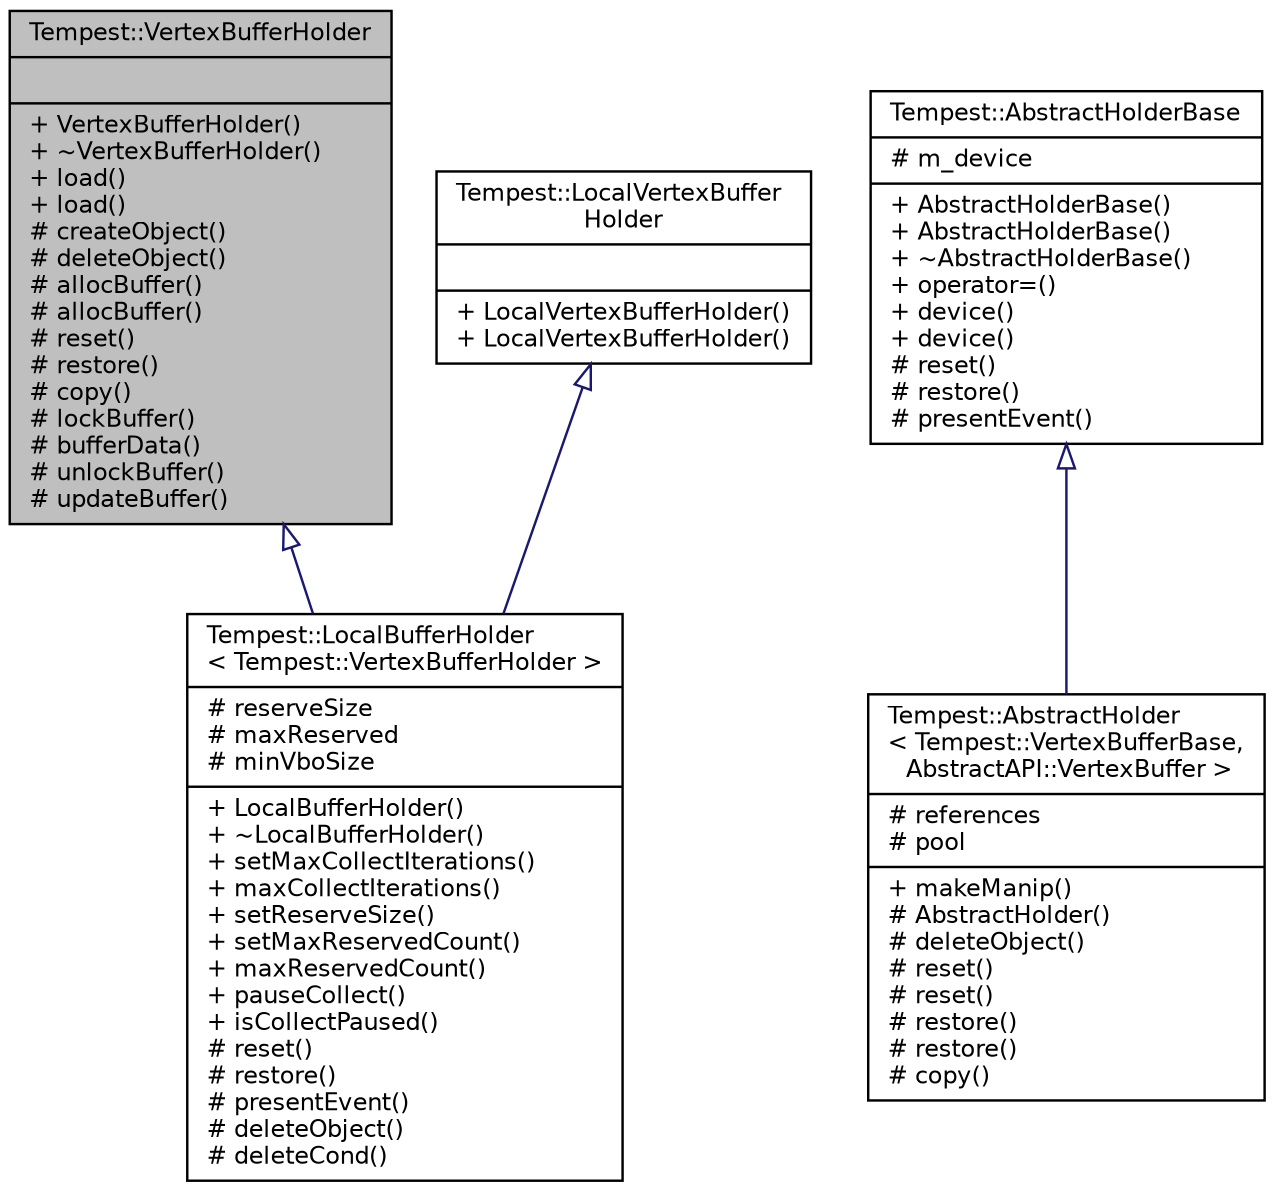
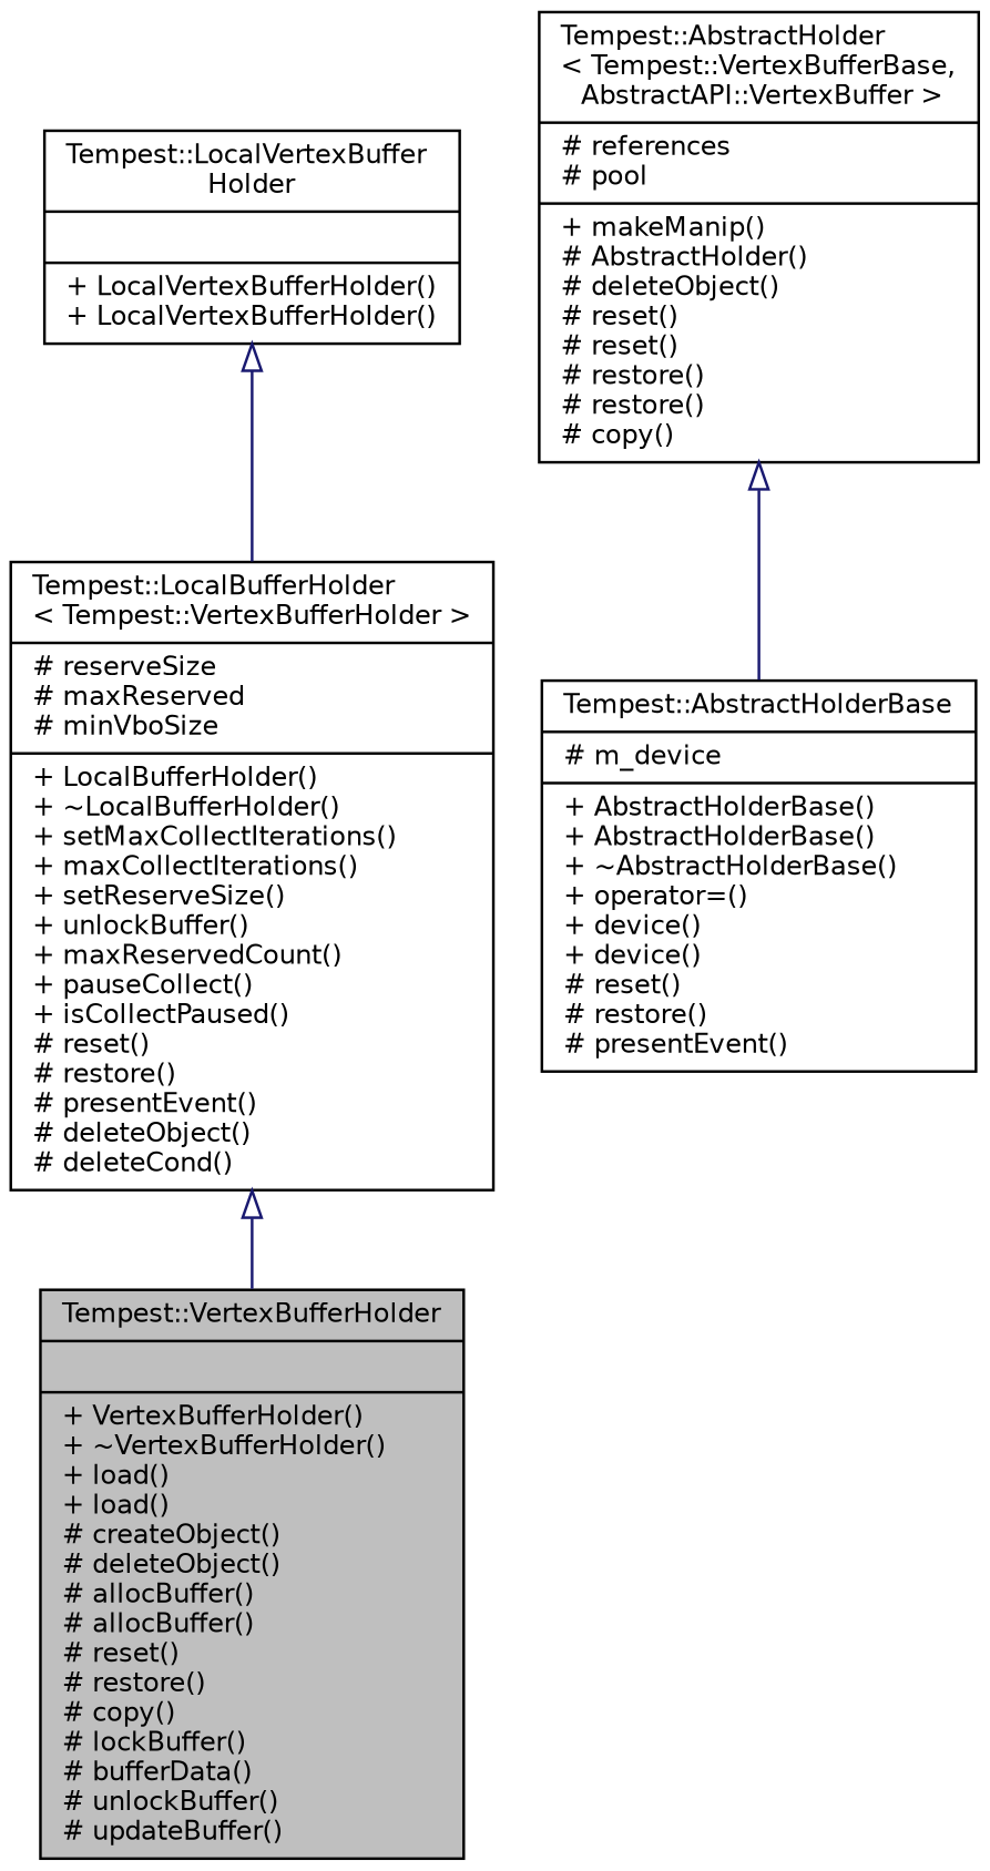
  digraph {
    node [color=black fillcolor=white fontname=Helvetica fontsize=10 shape=record style=filled]
    edge [arrowtail=onormal color=midnightblue dir=back fontname=Helvetica fontsize=10 labelfontname=Helvetica labelfontsize=10 style=solid]
    n1 [fillcolor=grey75 fontcolor=black height=0.2 label="{Tempest::VertexBufferHolder\n||+ VertexBufferHolder()\l+ ~VertexBufferHolder()\l+ load()\l+ load()\l# createObject()\l# deleteObject()\l# allocBuffer()\l# allocBuffer()\l# reset()\l# restore()\l# copy()\l# lockBuffer()\l# bufferData()\l# unlockBuffer()\l# updateBuffer()\l}" width=0.4]
-   n2 [height=0.2 label="{Tempest::LocalBufferHolder\l\< Tempest::VertexBufferHolder \>\n|# reserveSize\l# maxReserved\l# minVboSize\l|+ LocalBufferHolder()\l+ ~LocalBufferHolder()\l+ setMaxCollectIterations()\l+ maxCollectIterations()\l+ setReserveSize()\l+ setMaxReservedCount()\l+ maxReservedCount()\l+ pauseCollect()\l+ isCollectPaused()\l# reset()\l# restore()\l# presentEvent()\l# deleteObject()\l# deleteCond()\l}" width=0.4]
+   n2 [height=0.2 label="{Tempest::LocalBufferHolder\l\< Tempest::VertexBufferHolder \>\n|# reserveSize\l# maxReserved\l# minVboSize\l|+ LocalBufferHolder()\l+ ~LocalBufferHolder()\l+ setMaxCollectIterations()\l+ maxCollectIterations()\l+ setReserveSize()\l+ unlockBuffer()\l+ maxReservedCount()\l+ pauseCollect()\l+ isCollectPaused()\l# reset()\l# restore()\l# presentEvent()\l# deleteObject()\l# deleteCond()\l}" width=0.4]
    n3 [height=0.2 label="{Tempest::AbstractHolder\l\< Tempest::VertexBufferBase,\l AbstractAPI::VertexBuffer \>\n|# references\l# pool\l|+ makeManip()\l# AbstractHolder()\l# deleteObject()\l# reset()\l# reset()\l# restore()\l# restore()\l# copy()\l}" width=0.4]
    n4 [height=0.2 label="{Tempest::AbstractHolderBase\n|# m_device\l|+ AbstractHolderBase()\l+ AbstractHolderBase()\l+ ~AbstractHolderBase()\l+ operator=()\l+ device()\l+ device()\l# reset()\l# restore()\l# presentEvent()\l}" width=0.4]
    n5 [height=0.2 label="{Tempest::LocalVertexBuffer\lHolder\n||+ LocalVertexBufferHolder()\l+ LocalVertexBufferHolder()\l}" width=0.4]
-   n1 -> n2
-   n4 -> n3
+   n2 -> n1
+   n3 -> n4
    n5 -> n2
  }
